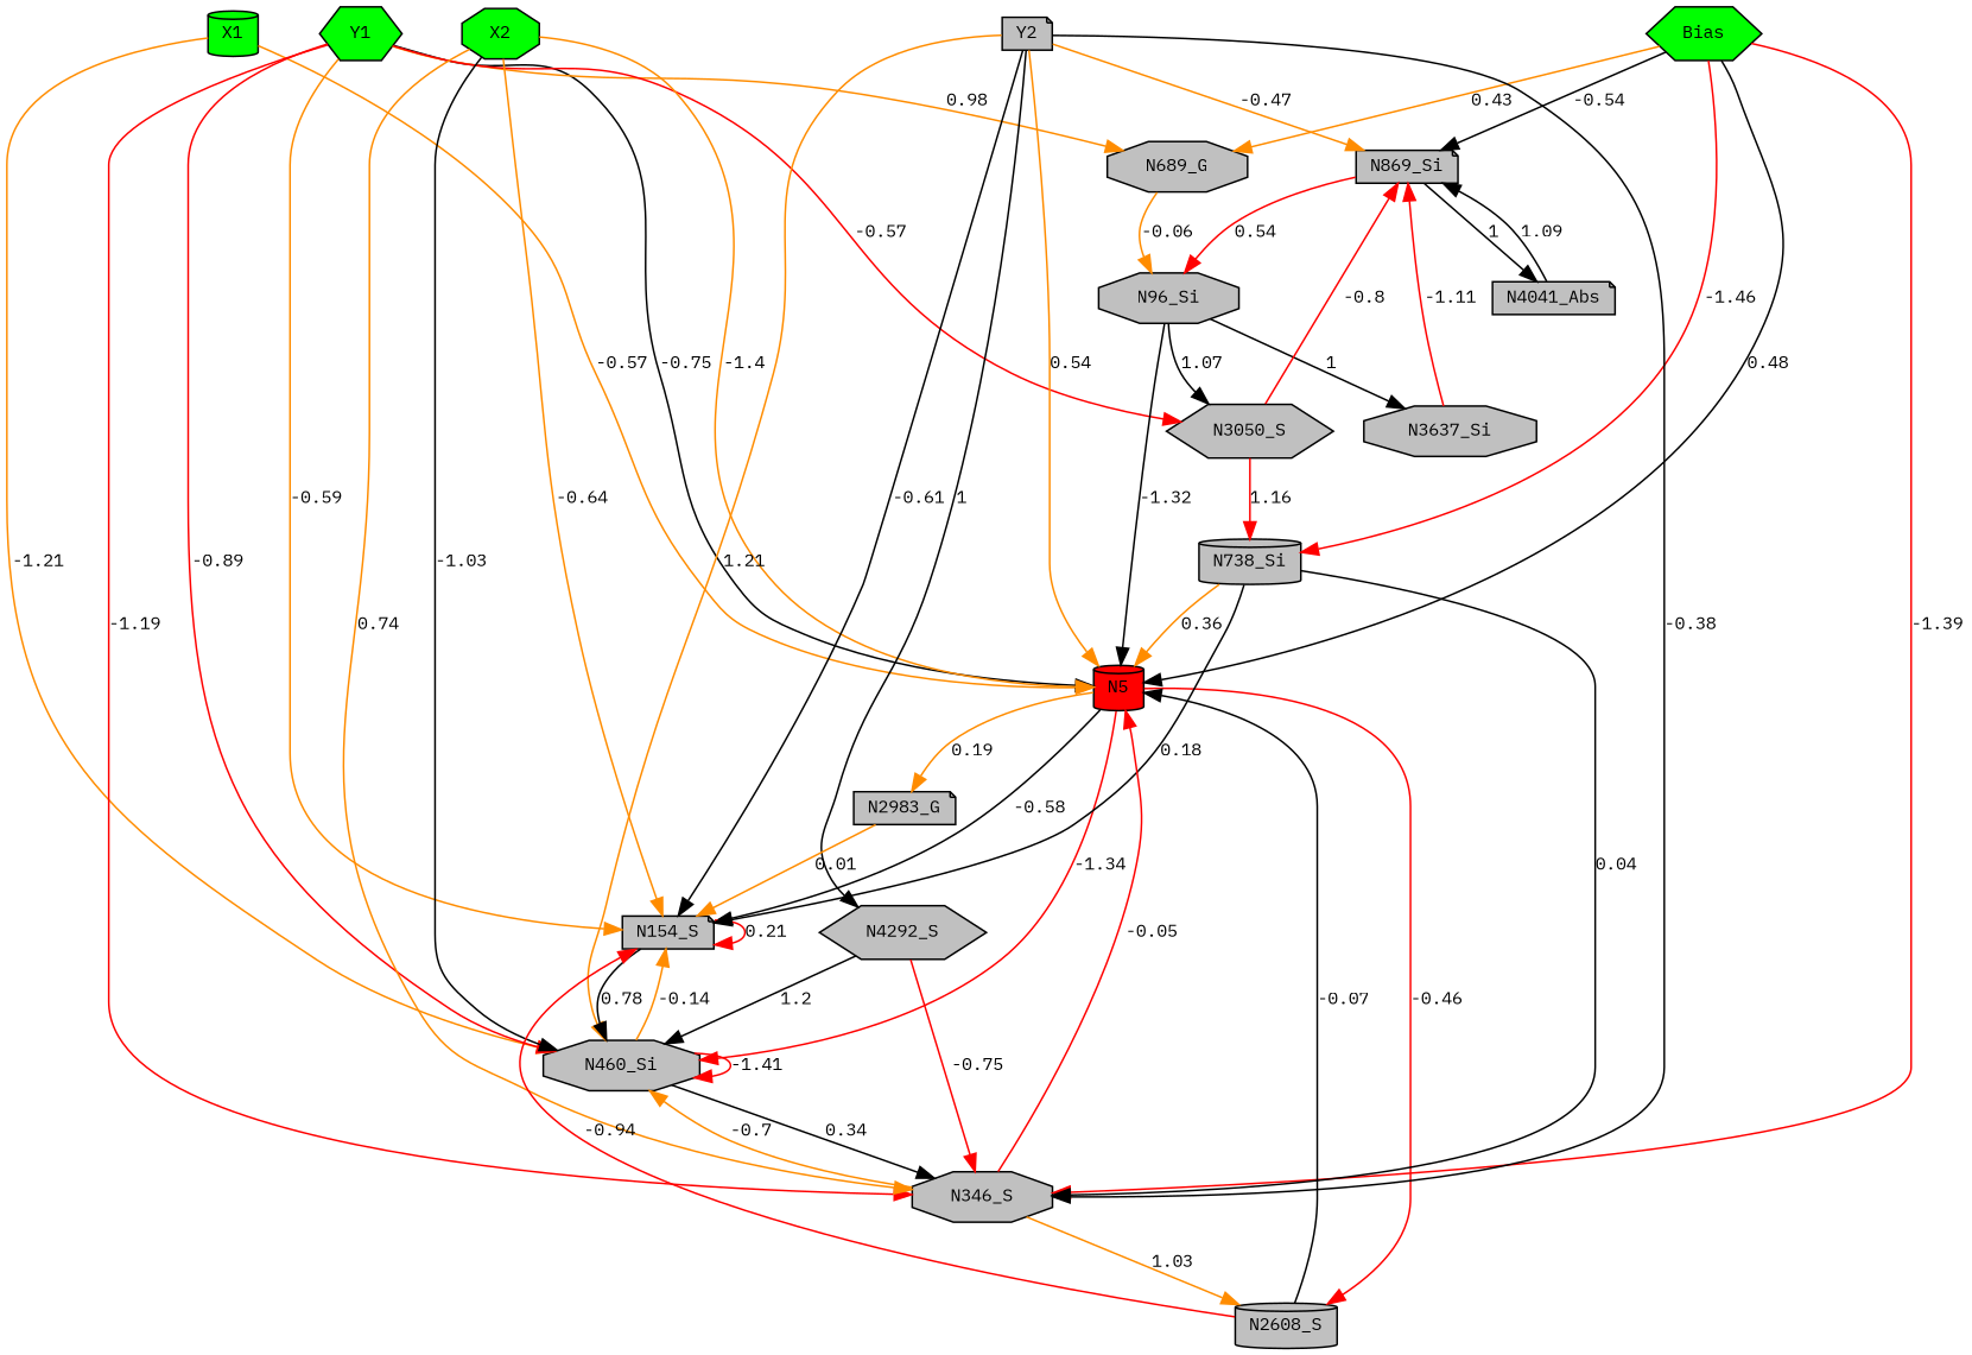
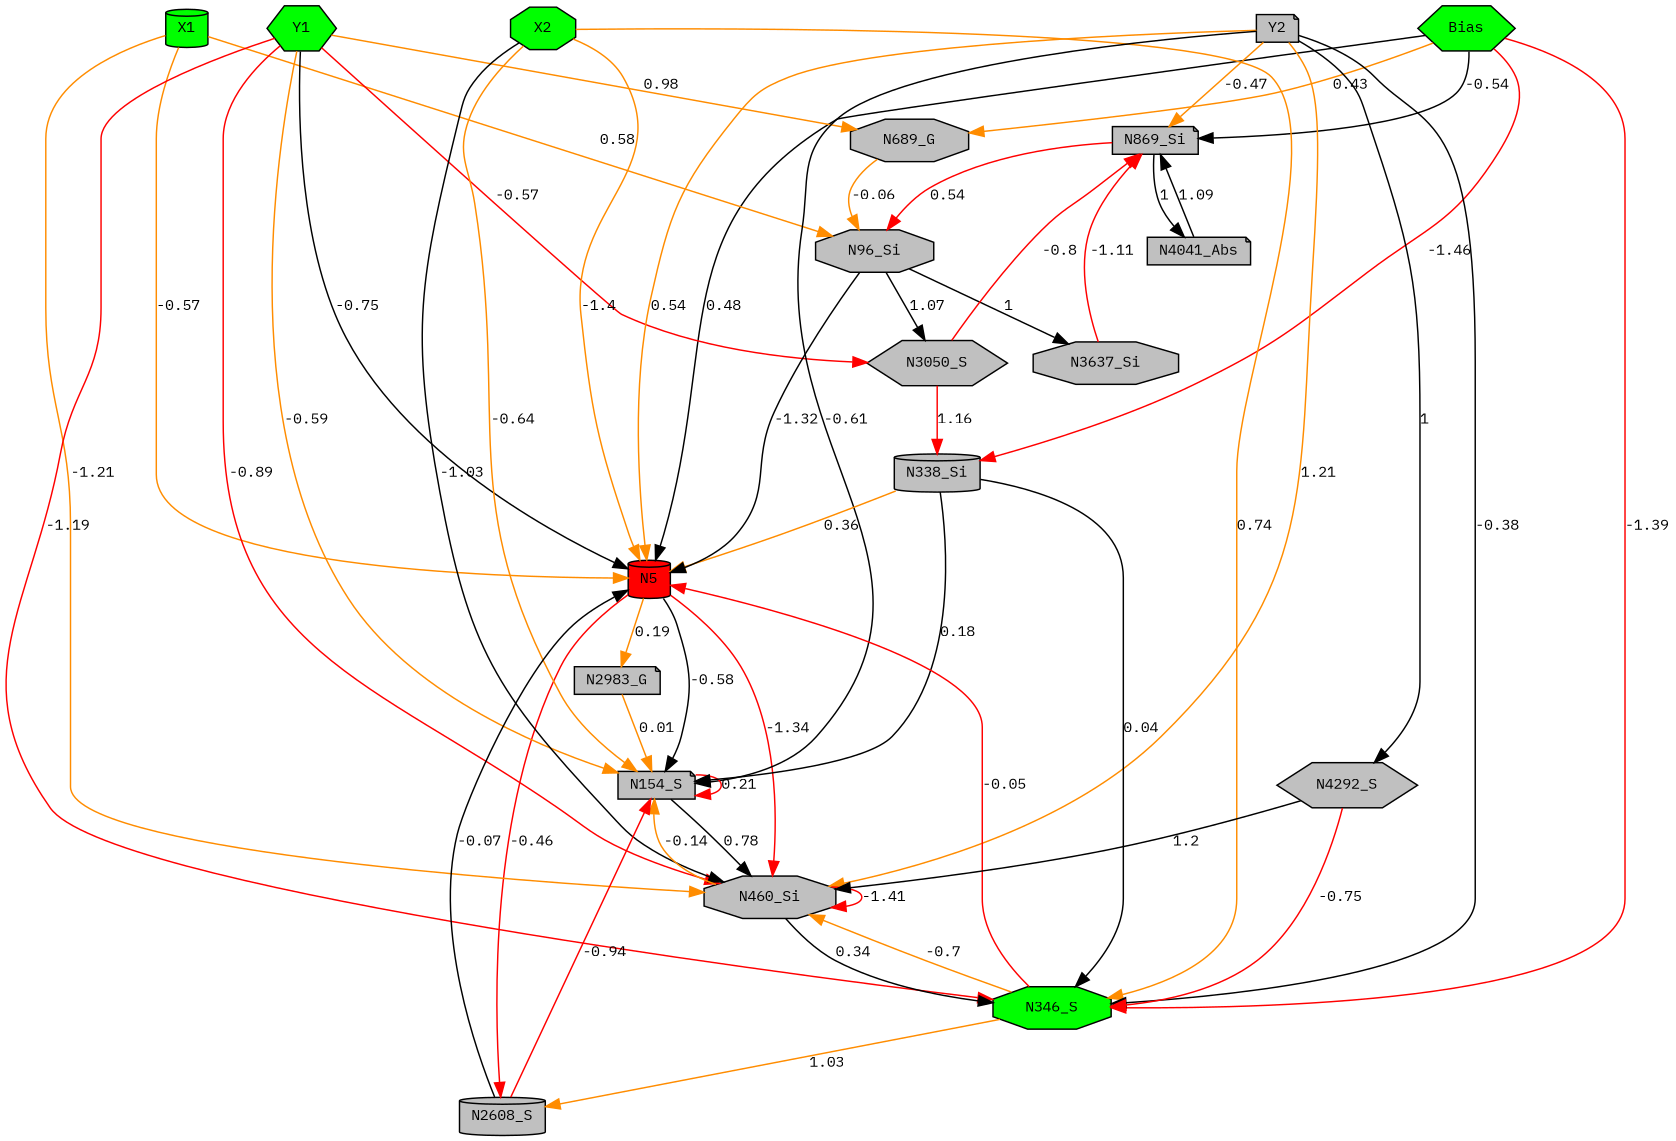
  digraph {
    fontname="IBM Plex Mono"
    node [fillcolor=gray fontname="IBM Plex Mono" fontsize=10 shape=octagon style=filled]
    edge [color=darkorange fontname="IBM Plex Mono" fontsize=10]
    N5 [fillcolor=red height=0.1 shape=cylinder width=0.1]
    n2 [fillcolor=green height=0.1 label=Bias shape=hexagon width=0.1]
    n3 [fillcolor=green height=0.1 label=X1 shape=cylinder width=0.1]
    n4 [fillcolor=green height=0.1 label=Y1 shape=hexagon width=0.1]
    n5 [fillcolor=green height=0.1 label=X2 width=0.1]
    n6 [height=0.1 label=Y2 shape=note width=0.1]
    n7 [height=0.1 label=N2983_G shape=note width=0.1]
    n8 [height=0.1 label=N460_Si width=0.1]
    n9 [height=0.1 label=N154_S shape=note width=0.1]
    n10 [height=0.1 label=N2608_S shape=cylinder width=0.1]
    n11 [height=0.1 label=N869_Si shape=note width=0.1]
-   n12 [height=0.1 label=N738_Si shape=cylinder width=0.1]
-   n13 [height=0.1 label=N346_S width=0.1]
+   n12 [height=0.1 label=N338_Si shape=cylinder width=0.1]
+   n13 [fillcolor=green height=0.1 label=N346_S width=0.1]
    n14 [height=0.1 label=N689_G width=0.1]
    n15 [height=0.1 label=N96_Si width=0.1]
    n16 [height=0.1 label=N3050_S shape=hexagon width=0.1]
    n17 [height=0.1 label=N4292_S shape=hexagon width=0.1]
    n18 [height=0.1 label=N4041_Abs shape=note width=0.1]
    n19 [height=0.1 label=N3637_Si width=0.1]
    subgraph sub_1 {
      rank=same
      N5
    }
    subgraph sub_2 {
      rank=same
      n2
      n3
      n4
      n5
      n6
    }
    N5 -> n7 [label=0.19]
    N5 -> n8 [arrowType=inv color=red label=-1.34]
    N5 -> n9 [arrowType=inv color=black label=-0.58]
    N5 -> n10 [arrowType=inv color=red label=-0.46]
    n2 -> N5 [color=black label=0.48]
    n2 -> n11 [arrowType=inv color=black label=-0.54]
    n2 -> n12 [arrowType=inv color=red label=-1.46]
    n2 -> n13 [arrowType=inv color=red label=-1.39]
    n2 -> n14 [label=0.43]
    n3 -> N5 [arrowType=inv label=-0.57]
    n3 -> n4 [style=invis color="" fontsize=""]
    n3 -> n8 [arrowType=inv label=-1.21]
+   n3 -> n15 [label=0.58]
    n4 -> N5 [arrowType=inv color=black label=-0.75]
    n4 -> n5 [style=invis color="" fontsize=""]
    n4 -> n8 [arrowType=inv color=red label=-0.89]
    n4 -> n9 [arrowType=inv label=-0.59]
    n4 -> n13 [arrowType=inv color=red label=-1.19]
    n4 -> n14 [label=0.98]
    n4 -> n16 [color=red label=-0.57]
    n5 -> N5 [arrowType=inv label=-1.4]
    n5 -> n6 [style=invis color="" fontsize=""]
    n5 -> n8 [arrowType=inv color=black label=-1.03]
    n5 -> n9 [arrowType=inv label=-0.64]
    n5 -> n13 [label=0.74]
    n6 -> N5 [label=0.54]
    n6 -> n2 [style=invis color="" fontsize=""]
    n6 -> n8 [label=1.21]
    n6 -> n9 [arrowType=inv color=black label=-0.61]
    n6 -> n11 [arrowType=inv label=-0.47]
    n6 -> n13 [arrowType=inv color=black label=-0.38]
    n6 -> n17 [color=black label=1]
    n7 -> n9 [label=0.01]
    n8 -> n8 [arrowType=inv color=red label=-1.41]
    n8 -> n9 [arrowType=inv label=-0.14]
    n8 -> n13 [color=black label=0.34]
    n9 -> n8 [color=black label=0.78]
    n9 -> n9 [color=red label=0.21]
    n10 -> N5 [arrowType=inv color=black label=-0.07]
    n10 -> n9 [arrowType=inv color=red label=-0.94]
    n11 -> n15 [color=red label=0.54]
    n11 -> n18 [color=black label=1]
    n12 -> N5 [label=0.36]
    n12 -> n9 [color=black label=0.18]
    n12 -> n13 [color=black label=0.04]
    n13 -> N5 [arrowType=inv color=red label=-0.05]
    n13 -> n8 [arrowType=inv label=-0.7]
    n13 -> n10 [label=1.03]
    n14 -> n15 [arrowType=inv label=-0.06]
    n15 -> N5 [arrowType=inv color=black label=-1.32]
    n15 -> n16 [color=black label=1.07]
    n15 -> n19 [color=black label=1]
    n16 -> n11 [arrowType=inv color=red label=-0.8]
    n16 -> n12 [color=red label=1.16]
    n17 -> n8 [color=black label=1.2]
    n17 -> n13 [arrowType=inv color=red label=-0.75]
    n18 -> n11 [color=black label=1.09]
    n19 -> n11 [arrowType=inv color=red label=-1.11]
  }
